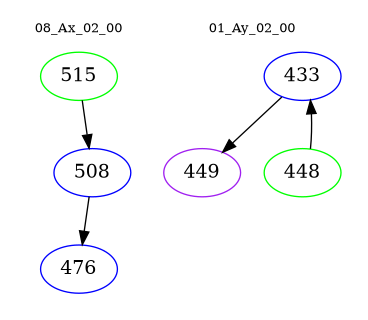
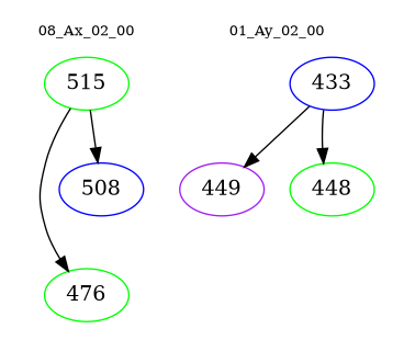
  digraph {
    node [color=green]
    edge [color=black]
    n1 [label=515]
-   n2 [color=blue label=476]
+   n2 [label=476]
    n3 [color=blue label=508]
    n4 [color=blue label=433]
    n5 [color=purple label=449]
    n6 [label=448]
    subgraph cluster_1 {
      color=white
      fontsize=10
      label="08_Ax_02_00"
      n1
      n2
      n3
    }
    subgraph cluster_2 {
      color=white
      fontsize=10
      label="01_Ay_02_00"
      n4
      n5
      n6
    }
-   n3 -> n2
+   n1 -> n2
    n1 -> n3
    n4 -> n5
-   n6 -> n4
+   n4 -> n6
  }
